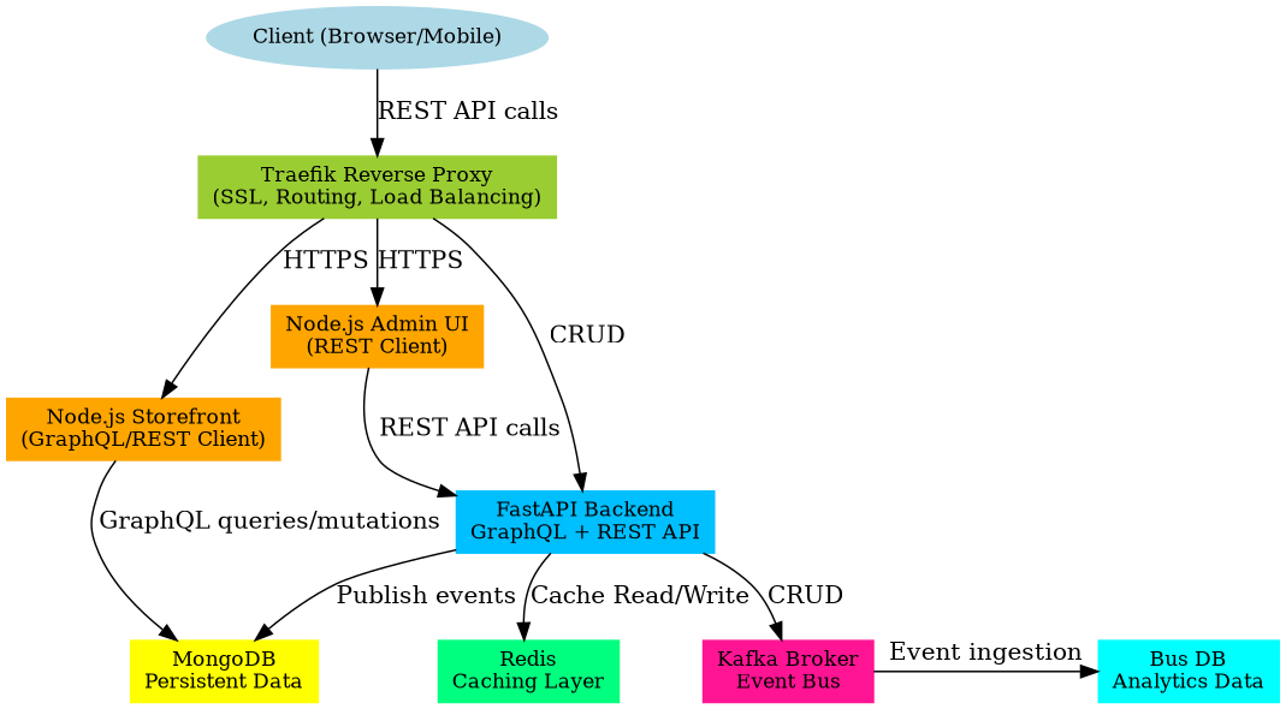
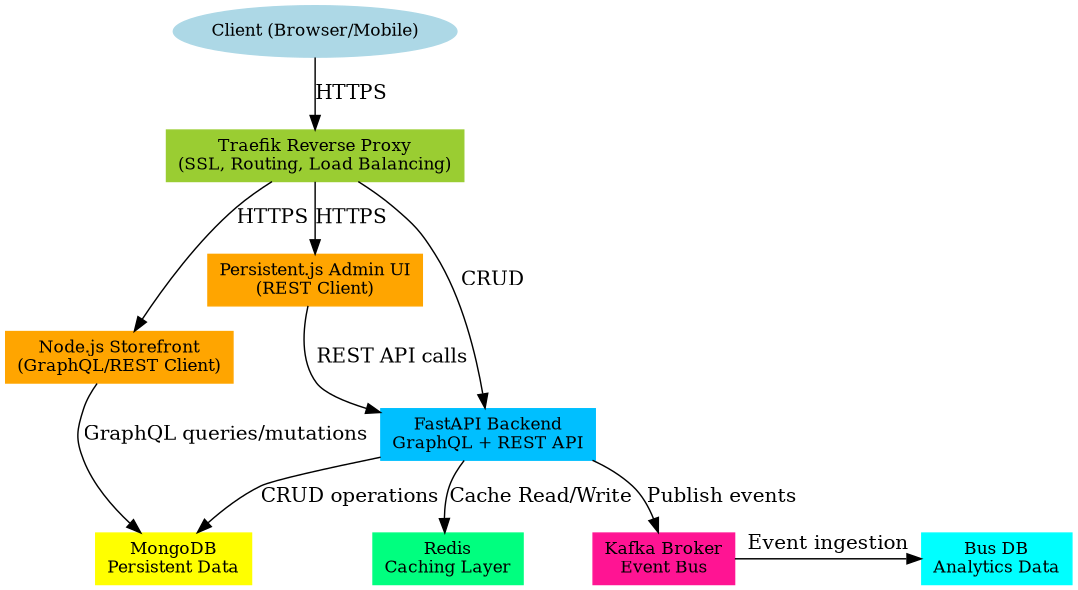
  digraph {
    rankdir=TB
    node [color=orange fontsize=12 shape=box style=filled]
    n1 [color=yellow label="MongoDB\nPersistent Data"]
    n2 [color=springgreen label="Redis\nCaching Layer"]
    n3 [color=deeppink label="Kafka Broker\nEvent Bus"]
    n4 [color=cyan label="Bus DB\nAnalytics Data"]
    n5 [color=lightblue label="Client (Browser/Mobile)" shape=ellipse]
    n6 [color=yellowgreen label="Traefik Reverse Proxy\n(SSL, Routing, Load Balancing)"]
    n7 [label="Node.js Storefront\n(GraphQL/REST Client)"]
-   n8 [label="Node.js Admin UI\n(REST Client)"]
+   n8 [label="Persistent.js Admin UI\n(REST Client)"]
    n9 [color=deepskyblue label="FastAPI Backend\nGraphQL + REST API"]
    subgraph sub_1 {
      rank=same
      n1
      n2
      n3
      n4
    }
    n3 -> n4 [label="Event ingestion"]
-   n5 -> n6 [label="REST API calls"]
+   n5 -> n6 [label=HTTPS]
    n6 -> n7 [label=HTTPS]
    n6 -> n8 [label=HTTPS]
    n6 -> n9 [label=CRUD]
    n7 -> n1 [label="GraphQL queries/mutations"]
    n8 -> n9 [label="REST API calls"]
-   n9 -> n1 [label="Publish events"]
+   n9 -> n1 [label="CRUD operations"]
    n9 -> n2 [label="Cache Read/Write"]
-   n9 -> n3 [label=CRUD]
+   n9 -> n3 [label="Publish events"]
  }
